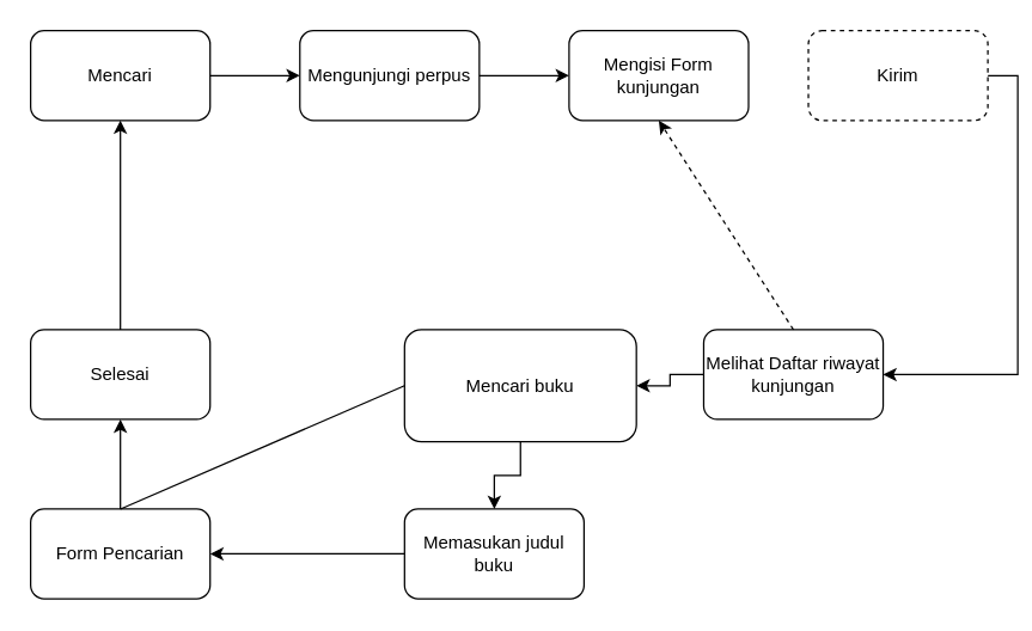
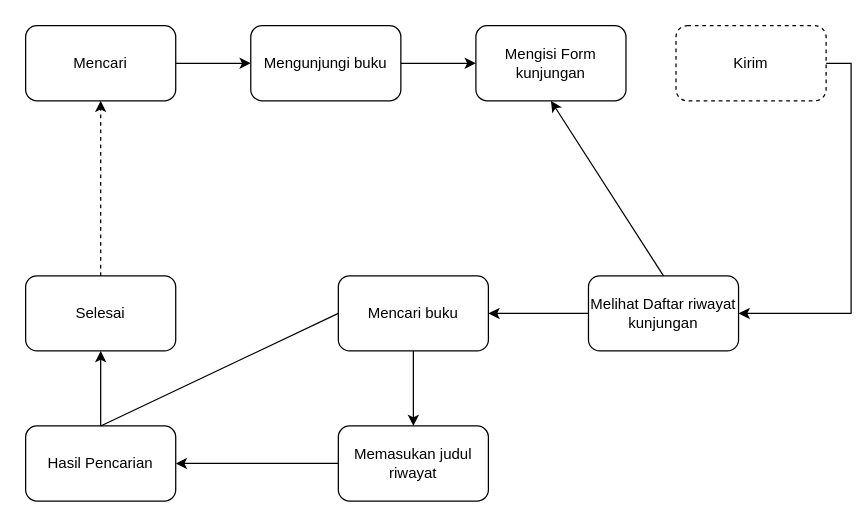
  <mxCell id="0" />
  <mxCell id="1" parent="0" />
  <mxCell id="2" style="edgeStyle=orthogonalEdgeStyle;rounded=0;orthogonalLoop=1;jettySize=auto;html=1;exitX=1;exitY=0.5;exitDx=0;exitDy=0;" edge="1" parent="1" source="7"><mxGeometry relative="1" as="geometry"><mxPoint x="290" y="50" as="targetPoint" /></mxGeometry></mxCell>
  <mxCell id="3" value="Mencari" style="rounded=1;whiteSpace=wrap;html=1;" vertex="1" parent="1"><mxGeometry x="20" y="20" width="120" height="60" as="geometry" /></mxCell>
  <mxCell id="4" value="Mengisi Form kunjungan" style="rounded=1;whiteSpace=wrap;html=1;" vertex="1" parent="1"><mxGeometry x="380" y="20" width="120" height="60" as="geometry" /></mxCell>
  <mxCell id="5" value="" style="edgeStyle=orthogonalEdgeStyle;rounded=0;orthogonalLoop=1;jettySize=auto;html=1;exitX=1;exitY=0.5;exitDx=0;exitDy=0;" edge="1" parent="1" source="3" target="7"><mxGeometry relative="1" as="geometry"><mxPoint x="290" y="50" as="targetPoint" /><mxPoint x="140" y="50" as="sourcePoint" /></mxGeometry></mxCell>
  <mxCell id="6" style="edgeStyle=orthogonalEdgeStyle;rounded=0;orthogonalLoop=1;jettySize=auto;html=1;exitX=1;exitY=0.5;exitDx=0;exitDy=0;entryX=0;entryY=0.5;entryDx=0;entryDy=0;" edge="1" parent="1" source="7" target="4"><mxGeometry relative="1" as="geometry" /></mxCell>
- <mxCell id="7" value="Mengunjungi perpus" style="rounded=1;whiteSpace=wrap;html=1;" vertex="1" parent="1"><mxGeometry x="200" y="20" width="120" height="60" as="geometry" /></mxCell>
+ <mxCell id="7" value="Mengunjungi buku" style="rounded=1;whiteSpace=wrap;html=1;" vertex="1" parent="1"><mxGeometry x="200" y="20" width="120" height="60" as="geometry" /></mxCell>
  <mxCell id="8" style="edgeStyle=orthogonalEdgeStyle;rounded=0;orthogonalLoop=1;jettySize=auto;html=1;exitX=0;exitY=0.5;exitDx=0;exitDy=0;entryX=1;entryY=0.5;entryDx=0;entryDy=0;" edge="1" parent="1" source="9" target="11"><mxGeometry relative="1" as="geometry" /></mxCell>
  <mxCell id="9" value="Melihat Daftar riwayat kunjungan" style="rounded=1;whiteSpace=wrap;html=1;" vertex="1" parent="1"><mxGeometry x="470" y="220" width="120" height="60" as="geometry" /></mxCell>
  <mxCell id="10" style="edgeStyle=orthogonalEdgeStyle;rounded=0;orthogonalLoop=1;jettySize=auto;html=1;exitX=0.5;exitY=1;exitDx=0;exitDy=0;entryX=0.5;entryY=0;entryDx=0;entryDy=0;" edge="1" parent="1" source="11" target="18"><mxGeometry relative="1" as="geometry" /></mxCell>
- <mxCell id="11" value="Mencari buku" style="rounded=1;whiteSpace=wrap;html=1;" vertex="1" parent="1"><mxGeometry x="270" y="220" width="155" height="75" as="geometry" /></mxCell>
+ <mxCell id="11" value="Mencari buku" style="rounded=1;whiteSpace=wrap;html=1;" vertex="1" parent="1"><mxGeometry x="270" y="220" width="120" height="60" as="geometry" /></mxCell>
  <mxCell id="12" style="edgeStyle=orthogonalEdgeStyle;rounded=0;orthogonalLoop=1;jettySize=auto;html=1;exitX=1;exitY=0.5;exitDx=0;exitDy=0;entryX=1;entryY=0.5;entryDx=0;entryDy=0;" edge="1" parent="1" source="13" target="9"><mxGeometry relative="1" as="geometry" /></mxCell>
  <mxCell id="13" value="Kirim" style="rounded=1;whiteSpace=wrap;html=1;dashed=1;" vertex="1" parent="1"><mxGeometry x="540" y="20" width="120" height="60" as="geometry" /></mxCell>
- <mxCell id="14" style="edgeStyle=orthogonalEdgeStyle;rounded=0;orthogonalLoop=1;jettySize=auto;html=1;exitX=0.5;exitY=0;exitDx=0;exitDy=0;entryX=0.5;entryY=1;entryDx=0;entryDy=0;" edge="1" parent="1" source="15" target="3"><mxGeometry relative="1" as="geometry"><mxPoint x="80" y="130" as="targetPoint" /></mxGeometry></mxCell>
+ <mxCell id="14" style="edgeStyle=orthogonalEdgeStyle;rounded=0;orthogonalLoop=1;jettySize=auto;html=1;exitX=0.5;exitY=0;exitDx=0;exitDy=0;entryX=0.5;entryY=1;entryDx=0;entryDy=0;dashed=1;" edge="1" parent="1" source="15" target="3"><mxGeometry relative="1" as="geometry"><mxPoint x="80" y="130" as="targetPoint" /></mxGeometry></mxCell>
  <mxCell id="15" value="Selesai" style="rounded=1;whiteSpace=wrap;html=1;" vertex="1" parent="1"><mxGeometry x="20" y="220" width="120" height="60" as="geometry" /></mxCell>
- <mxCell id="16" value="" style="endArrow=classic;html=1;rounded=0;entryX=0.5;entryY=1;entryDx=0;entryDy=0;exitX=0.5;exitY=0;exitDx=0;exitDy=0;dashed=1;" edge="1" parent="1" source="9" target="4"><mxGeometry width="50" height="50" relative="1" as="geometry"><mxPoint x="520" y="210" as="sourcePoint" /><mxPoint x="550" y="150" as="targetPoint" /></mxGeometry></mxCell>
+ <mxCell id="16" value="" style="endArrow=classic;html=1;rounded=0;entryX=0.5;entryY=1;entryDx=0;entryDy=0;exitX=0.5;exitY=0;exitDx=0;exitDy=0;" edge="1" parent="1" source="9" target="4"><mxGeometry width="50" height="50" relative="1" as="geometry"><mxPoint x="520" y="210" as="sourcePoint" /><mxPoint x="550" y="150" as="targetPoint" /></mxGeometry></mxCell>
  <mxCell id="17" style="edgeStyle=orthogonalEdgeStyle;rounded=0;orthogonalLoop=1;jettySize=auto;html=1;exitX=0;exitY=0.5;exitDx=0;exitDy=0;entryX=1;entryY=0.5;entryDx=0;entryDy=0;" edge="1" parent="1" source="18" target="20"><mxGeometry relative="1" as="geometry" /></mxCell>
- <mxCell id="18" value="Memasukan judul buku" style="rounded=1;whiteSpace=wrap;html=1;" vertex="1" parent="1"><mxGeometry x="270" y="340" width="120" height="60" as="geometry" /></mxCell>
+ <mxCell id="18" value="Memasukan judul riwayat" style="rounded=1;whiteSpace=wrap;html=1;" vertex="1" parent="1"><mxGeometry x="270" y="340" width="120" height="60" as="geometry" /></mxCell>
  <mxCell id="19" style="edgeStyle=orthogonalEdgeStyle;rounded=0;orthogonalLoop=1;jettySize=auto;html=1;exitX=0.5;exitY=0;exitDx=0;exitDy=0;entryX=0.5;entryY=1;entryDx=0;entryDy=0;" edge="1" parent="1" source="20" target="15"><mxGeometry relative="1" as="geometry" /></mxCell>
- <mxCell id="20" value="Form Pencarian" style="rounded=1;whiteSpace=wrap;html=1;" vertex="1" parent="1"><mxGeometry x="20" y="340" width="120" height="60" as="geometry" /></mxCell>
+ <mxCell id="20" value="Hasil Pencarian" style="rounded=1;whiteSpace=wrap;html=1;" vertex="1" parent="1"><mxGeometry x="20" y="340" width="120" height="60" as="geometry" /></mxCell>
  <mxCell id="21" value="" style="endArrow=none;html=1;rounded=0;exitX=0.5;exitY=0;exitDx=0;exitDy=0;entryX=0;entryY=0.5;entryDx=0;entryDy=0;" edge="1" parent="1" source="20" target="11"><mxGeometry width="50" height="50" relative="1" as="geometry"><mxPoint x="380" y="250" as="sourcePoint" /><mxPoint x="430" y="200" as="targetPoint" /></mxGeometry></mxCell>
